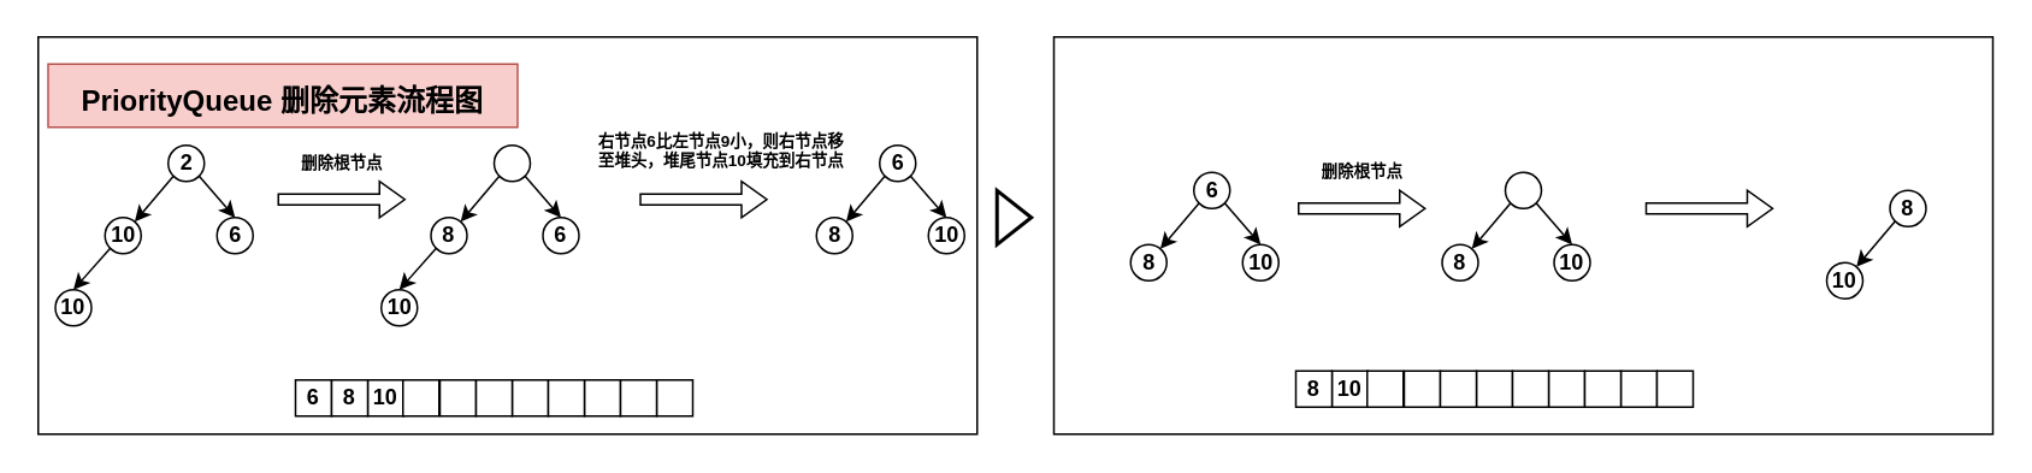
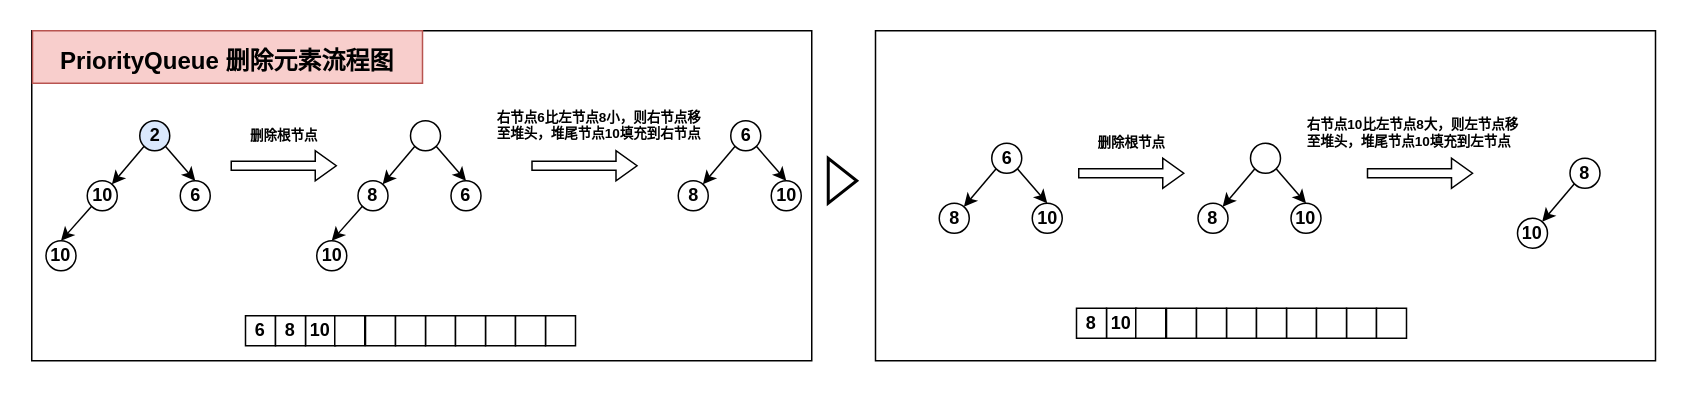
  <mxCell id="0" />
  <mxCell id="1" parent="0" />
  <mxCell id="2" value="" style="rounded=0;whiteSpace=wrap;html=1;fontStyle=1" parent="1" vertex="1"><mxGeometry x="583" y="20" width="520" height="220" as="geometry" /></mxCell>
  <mxCell id="3" value="" style="rounded=0;whiteSpace=wrap;html=1;fontStyle=1" parent="1" vertex="1"><mxGeometry x="20.5" y="20" width="520" height="220" as="geometry" /></mxCell>
- <mxCell id="4" value="&lt;font style=&quot;font-size: 16px&quot;&gt;PriorityQueue 删除元素流程图&lt;/font&gt;" style="text;html=1;strokeColor=#b85450;fillColor=#f8cecc;align=center;verticalAlign=middle;whiteSpace=wrap;rounded=0;fontStyle=1;fontSize=20;" parent="1" vertex="1"><mxGeometry x="26" y="35" width="260" height="35" as="geometry" /></mxCell>
+ <mxCell id="4" value="&lt;font style=&quot;font-size: 16px&quot;&gt;PriorityQueue 删除元素流程图&lt;/font&gt;" style="text;html=1;strokeColor=#b85450;fillColor=#f8cecc;align=center;verticalAlign=middle;whiteSpace=wrap;rounded=0;fontStyle=1;fontSize=20;" parent="1" vertex="1"><mxGeometry x="21" y="20" width="260" height="35" as="geometry" /></mxCell>
  <mxCell id="5" value="6" style="ellipse;whiteSpace=wrap;html=1;aspect=fixed;fontStyle=1" parent="1" vertex="1"><mxGeometry x="119.5" y="120" width="20" height="20" as="geometry" /></mxCell>
  <mxCell id="6" style="rounded=0;orthogonalLoop=1;jettySize=auto;html=1;exitX=0;exitY=1;exitDx=0;exitDy=0;fontStyle=1" parent="1" source="8" target="10" edge="1"><mxGeometry relative="1" as="geometry" /></mxCell>
  <mxCell id="7" style="edgeStyle=none;rounded=0;orthogonalLoop=1;jettySize=auto;html=1;exitX=1;exitY=1;exitDx=0;exitDy=0;entryX=0.5;entryY=0;entryDx=0;entryDy=0;fontStyle=1" parent="1" source="8" target="5" edge="1"><mxGeometry relative="1" as="geometry" /></mxCell>
- <mxCell id="8" value="2" style="ellipse;whiteSpace=wrap;html=1;aspect=fixed;fontStyle=1" parent="1" vertex="1"><mxGeometry x="92.5" y="80" width="20" height="20" as="geometry" /></mxCell>
+ <mxCell id="8" value="2" style="ellipse;whiteSpace=wrap;html=1;aspect=fixed;fontStyle=1;fillColor=#dae8fc;" parent="1" vertex="1"><mxGeometry x="92.5" y="80" width="20" height="20" as="geometry" /></mxCell>
  <mxCell id="9" style="edgeStyle=none;rounded=0;orthogonalLoop=1;jettySize=auto;html=1;exitX=0;exitY=1;exitDx=0;exitDy=0;entryX=0.5;entryY=0;entryDx=0;entryDy=0;fontStyle=1" parent="1" source="10" target="12" edge="1"><mxGeometry relative="1" as="geometry" /></mxCell>
  <mxCell id="10" value="10" style="ellipse;whiteSpace=wrap;html=1;aspect=fixed;fontStyle=1" parent="1" vertex="1"><mxGeometry x="57.5" y="120" width="20" height="20" as="geometry" /></mxCell>
  <mxCell id="11" value="" style="shape=singleArrow;whiteSpace=wrap;html=1;fontStyle=1" parent="1" vertex="1"><mxGeometry x="153.5" y="100" width="70" height="20" as="geometry" /></mxCell>
  <mxCell id="12" value="10" style="ellipse;whiteSpace=wrap;html=1;aspect=fixed;fontStyle=1" parent="1" vertex="1"><mxGeometry x="30" y="160" width="20" height="20" as="geometry" /></mxCell>
  <mxCell id="13" value="6" style="ellipse;whiteSpace=wrap;html=1;aspect=fixed;fontStyle=1" parent="1" vertex="1"><mxGeometry x="300" y="120" width="20" height="20" as="geometry" /></mxCell>
  <mxCell id="14" style="rounded=0;orthogonalLoop=1;jettySize=auto;html=1;exitX=0;exitY=1;exitDx=0;exitDy=0;fontStyle=1" parent="1" source="16" target="18" edge="1"><mxGeometry relative="1" as="geometry" /></mxCell>
  <mxCell id="15" style="edgeStyle=none;rounded=0;orthogonalLoop=1;jettySize=auto;html=1;exitX=1;exitY=1;exitDx=0;exitDy=0;entryX=0.5;entryY=0;entryDx=0;entryDy=0;fontStyle=1" parent="1" source="16" target="13" edge="1"><mxGeometry relative="1" as="geometry" /></mxCell>
  <mxCell id="16" value="" style="ellipse;whiteSpace=wrap;html=1;aspect=fixed;fontStyle=1" parent="1" vertex="1"><mxGeometry x="273" y="80" width="20" height="20" as="geometry" /></mxCell>
  <mxCell id="17" style="edgeStyle=none;rounded=0;orthogonalLoop=1;jettySize=auto;html=1;exitX=0;exitY=1;exitDx=0;exitDy=0;entryX=0.5;entryY=0;entryDx=0;entryDy=0;fontStyle=1" parent="1" source="18" target="19" edge="1"><mxGeometry relative="1" as="geometry" /></mxCell>
  <mxCell id="18" value="8" style="ellipse;whiteSpace=wrap;html=1;aspect=fixed;fontStyle=1" parent="1" vertex="1"><mxGeometry x="238" y="120" width="20" height="20" as="geometry" /></mxCell>
  <mxCell id="19" value="10" style="ellipse;whiteSpace=wrap;html=1;aspect=fixed;fontStyle=1" parent="1" vertex="1"><mxGeometry x="210.5" y="160" width="20" height="20" as="geometry" /></mxCell>
  <mxCell id="20" value="6" style="rounded=0;whiteSpace=wrap;html=1;fontStyle=1" parent="1" vertex="1"><mxGeometry x="163" y="210" width="20" height="20" as="geometry" /></mxCell>
  <mxCell id="21" value="10" style="rounded=0;whiteSpace=wrap;html=1;fontStyle=1" parent="1" vertex="1"><mxGeometry x="203" y="210" width="20" height="20" as="geometry" /></mxCell>
  <mxCell id="22" value="" style="rounded=0;whiteSpace=wrap;html=1;fontStyle=1" parent="1" vertex="1"><mxGeometry x="243" y="210" width="20" height="20" as="geometry" /></mxCell>
  <mxCell id="23" value="" style="rounded=0;whiteSpace=wrap;html=1;fontStyle=1" parent="1" vertex="1"><mxGeometry x="283" y="210" width="20" height="20" as="geometry" /></mxCell>
  <mxCell id="24" value="" style="rounded=0;whiteSpace=wrap;html=1;fontStyle=1" parent="1" vertex="1"><mxGeometry x="323" y="210" width="20" height="20" as="geometry" /></mxCell>
  <mxCell id="25" value="" style="rounded=0;whiteSpace=wrap;html=1;fontStyle=1" parent="1" vertex="1"><mxGeometry x="363" y="210" width="20" height="20" as="geometry" /></mxCell>
  <mxCell id="26" value="" style="rounded=0;whiteSpace=wrap;html=1;fontStyle=1" parent="1" vertex="1"><mxGeometry x="343" y="210" width="20" height="20" as="geometry" /></mxCell>
  <mxCell id="27" value="" style="rounded=0;whiteSpace=wrap;html=1;fontStyle=1" parent="1" vertex="1"><mxGeometry x="222.5" y="210" width="20" height="20" as="geometry" /></mxCell>
  <mxCell id="28" value="" style="rounded=0;whiteSpace=wrap;html=1;fontStyle=1" parent="1" vertex="1"><mxGeometry x="263" y="210" width="20" height="20" as="geometry" /></mxCell>
  <mxCell id="29" value="8" style="rounded=0;whiteSpace=wrap;html=1;fontStyle=1" parent="1" vertex="1"><mxGeometry x="183" y="210" width="20" height="20" as="geometry" /></mxCell>
  <mxCell id="30" value="" style="rounded=0;whiteSpace=wrap;html=1;fontStyle=1" parent="1" vertex="1"><mxGeometry x="303" y="210" width="20" height="20" as="geometry" /></mxCell>
  <mxCell id="31" value="删除根节点" style="text;html=1;strokeColor=none;fillColor=none;align=center;verticalAlign=middle;whiteSpace=wrap;rounded=0;fontStyle=1;fontSize=9;" parent="1" vertex="1"><mxGeometry x="149" y="80" width="80" height="20" as="geometry" /></mxCell>
  <mxCell id="32" value="10" style="ellipse;whiteSpace=wrap;html=1;aspect=fixed;fontStyle=1" parent="1" vertex="1"><mxGeometry x="513.5" y="120" width="20" height="20" as="geometry" /></mxCell>
  <mxCell id="33" style="rounded=0;orthogonalLoop=1;jettySize=auto;html=1;exitX=0;exitY=1;exitDx=0;exitDy=0;fontStyle=1" parent="1" source="35" target="36" edge="1"><mxGeometry relative="1" as="geometry" /></mxCell>
  <mxCell id="34" style="edgeStyle=none;rounded=0;orthogonalLoop=1;jettySize=auto;html=1;exitX=1;exitY=1;exitDx=0;exitDy=0;entryX=0.5;entryY=0;entryDx=0;entryDy=0;fontStyle=1" parent="1" source="35" target="32" edge="1"><mxGeometry relative="1" as="geometry" /></mxCell>
  <mxCell id="35" value="6" style="ellipse;whiteSpace=wrap;html=1;aspect=fixed;fontStyle=1" parent="1" vertex="1"><mxGeometry x="486.5" y="80" width="20" height="20" as="geometry" /></mxCell>
  <mxCell id="36" value="8" style="ellipse;whiteSpace=wrap;html=1;aspect=fixed;fontStyle=1" parent="1" vertex="1"><mxGeometry x="451.5" y="120" width="20" height="20" as="geometry" /></mxCell>
  <mxCell id="37" value="" style="shape=singleArrow;whiteSpace=wrap;html=1;fontStyle=1" parent="1" vertex="1"><mxGeometry x="354" y="100" width="70" height="20" as="geometry" /></mxCell>
- <mxCell id="38" value="右节点6比左节点9小，则右节点移&lt;br style=&quot;font-size: 9px;&quot;&gt;至堆头，堆尾节点10填充到右节点" style="text;html=1;resizable=0;points=[];autosize=1;align=left;verticalAlign=top;spacingTop=-4;fontStyle=1;fontSize=9;" parent="1" vertex="1"><mxGeometry x="328.5" y="70" width="200" height="30" as="geometry" /></mxCell>
+ <mxCell id="38" value="右节点6比左节点8小，则右节点移&lt;br style=&quot;font-size: 9px;&quot;&gt;至堆头，堆尾节点10填充到右节点" style="text;html=1;resizable=0;points=[];autosize=1;align=left;verticalAlign=top;spacingTop=-4;fontStyle=1;fontSize=9;" parent="1" vertex="1"><mxGeometry x="328.5" y="70" width="200" height="30" as="geometry" /></mxCell>
  <mxCell id="39" value="10" style="ellipse;whiteSpace=wrap;html=1;aspect=fixed;fontStyle=1" parent="1" vertex="1"><mxGeometry x="860" y="135" width="20" height="20" as="geometry" /></mxCell>
  <mxCell id="40" style="rounded=0;orthogonalLoop=1;jettySize=auto;html=1;exitX=0;exitY=1;exitDx=0;exitDy=0;fontStyle=1" parent="1" source="42" target="43" edge="1"><mxGeometry relative="1" as="geometry" /></mxCell>
  <mxCell id="41" style="edgeStyle=none;rounded=0;orthogonalLoop=1;jettySize=auto;html=1;exitX=1;exitY=1;exitDx=0;exitDy=0;entryX=0.5;entryY=0;entryDx=0;entryDy=0;fontStyle=1" parent="1" source="42" target="39" edge="1"><mxGeometry relative="1" as="geometry" /></mxCell>
  <mxCell id="42" value="" style="ellipse;whiteSpace=wrap;html=1;aspect=fixed;fontStyle=1" parent="1" vertex="1"><mxGeometry x="833" y="95" width="20" height="20" as="geometry" /></mxCell>
  <mxCell id="43" value="8" style="ellipse;whiteSpace=wrap;html=1;aspect=fixed;fontStyle=1" parent="1" vertex="1"><mxGeometry x="798" y="135" width="20" height="20" as="geometry" /></mxCell>
  <mxCell id="44" value="10" style="rounded=0;whiteSpace=wrap;html=1;fontStyle=1" parent="1" vertex="1"><mxGeometry x="737" y="205" width="20" height="20" as="geometry" /></mxCell>
  <mxCell id="45" value="" style="rounded=0;whiteSpace=wrap;html=1;fontStyle=1" parent="1" vertex="1"><mxGeometry x="777" y="205" width="20" height="20" as="geometry" /></mxCell>
  <mxCell id="46" value="" style="rounded=0;whiteSpace=wrap;html=1;fontStyle=1" parent="1" vertex="1"><mxGeometry x="817" y="205" width="20" height="20" as="geometry" /></mxCell>
  <mxCell id="47" value="" style="rounded=0;whiteSpace=wrap;html=1;fontStyle=1" parent="1" vertex="1"><mxGeometry x="857" y="205" width="20" height="20" as="geometry" /></mxCell>
  <mxCell id="48" value="" style="rounded=0;whiteSpace=wrap;html=1;fontStyle=1" parent="1" vertex="1"><mxGeometry x="897" y="205" width="20" height="20" as="geometry" /></mxCell>
  <mxCell id="49" value="" style="rounded=0;whiteSpace=wrap;html=1;fontStyle=1" parent="1" vertex="1"><mxGeometry x="877" y="205" width="20" height="20" as="geometry" /></mxCell>
  <mxCell id="50" value="" style="rounded=0;whiteSpace=wrap;html=1;fontStyle=1" parent="1" vertex="1"><mxGeometry x="756.5" y="205" width="20" height="20" as="geometry" /></mxCell>
  <mxCell id="51" value="" style="rounded=0;whiteSpace=wrap;html=1;fontStyle=1" parent="1" vertex="1"><mxGeometry x="797" y="205" width="20" height="20" as="geometry" /></mxCell>
  <mxCell id="52" value="8" style="rounded=0;whiteSpace=wrap;html=1;fontStyle=1" parent="1" vertex="1"><mxGeometry x="717" y="205" width="20" height="20" as="geometry" /></mxCell>
  <mxCell id="53" value="" style="rounded=0;whiteSpace=wrap;html=1;fontStyle=1" parent="1" vertex="1"><mxGeometry x="837" y="205" width="20" height="20" as="geometry" /></mxCell>
  <mxCell id="54" style="rounded=0;orthogonalLoop=1;jettySize=auto;html=1;exitX=0;exitY=1;exitDx=0;exitDy=0;fontStyle=1" parent="1" source="55" target="56" edge="1"><mxGeometry relative="1" as="geometry" /></mxCell>
  <mxCell id="55" value="8" style="ellipse;whiteSpace=wrap;html=1;aspect=fixed;fontStyle=1" parent="1" vertex="1"><mxGeometry x="1046" y="105" width="20" height="20" as="geometry" /></mxCell>
  <mxCell id="56" value="10" style="ellipse;whiteSpace=wrap;html=1;aspect=fixed;fontStyle=1" parent="1" vertex="1"><mxGeometry x="1011" y="145" width="20" height="20" as="geometry" /></mxCell>
  <mxCell id="57" value="" style="shape=singleArrow;whiteSpace=wrap;html=1;fontStyle=1" parent="1" vertex="1"><mxGeometry x="911" y="105" width="70" height="20" as="geometry" /></mxCell>
  <mxCell id="58" value="10" style="ellipse;whiteSpace=wrap;html=1;aspect=fixed;fontStyle=1" parent="1" vertex="1"><mxGeometry x="687.5" y="135" width="20" height="20" as="geometry" /></mxCell>
  <mxCell id="59" style="rounded=0;orthogonalLoop=1;jettySize=auto;html=1;exitX=0;exitY=1;exitDx=0;exitDy=0;fontStyle=1" parent="1" source="61" target="62" edge="1"><mxGeometry relative="1" as="geometry" /></mxCell>
  <mxCell id="60" style="edgeStyle=none;rounded=0;orthogonalLoop=1;jettySize=auto;html=1;exitX=1;exitY=1;exitDx=0;exitDy=0;entryX=0.5;entryY=0;entryDx=0;entryDy=0;fontStyle=1" parent="1" source="61" target="58" edge="1"><mxGeometry relative="1" as="geometry" /></mxCell>
  <mxCell id="61" value="6" style="ellipse;whiteSpace=wrap;html=1;aspect=fixed;fontStyle=1" parent="1" vertex="1"><mxGeometry x="660.5" y="95" width="20" height="20" as="geometry" /></mxCell>
  <mxCell id="62" value="8" style="ellipse;whiteSpace=wrap;html=1;aspect=fixed;fontStyle=1" parent="1" vertex="1"><mxGeometry x="625.5" y="135" width="20" height="20" as="geometry" /></mxCell>
  <mxCell id="63" value="" style="shape=singleArrow;whiteSpace=wrap;html=1;fontStyle=1" parent="1" vertex="1"><mxGeometry x="718.5" y="105" width="70" height="20" as="geometry" /></mxCell>
  <mxCell id="64" value="" style="rounded=0;whiteSpace=wrap;html=1;fontStyle=1" parent="1" vertex="1"><mxGeometry x="917" y="205" width="20" height="20" as="geometry" /></mxCell>
  <mxCell id="65" value="删除根节点" style="text;html=1;strokeColor=none;fillColor=none;align=center;verticalAlign=middle;whiteSpace=wrap;rounded=0;fontStyle=1;fontSize=9;" parent="1" vertex="1"><mxGeometry x="713.5" y="85" width="80" height="20" as="geometry" /></mxCell>
+ <mxCell id="66" value="右节点10比左节点8大，则左节点移&lt;br style=&quot;font-size: 9px;&quot;&gt;至堆头，堆尾节点10填充到左节点" style="text;html=1;resizable=0;points=[];autosize=1;align=left;verticalAlign=top;spacingTop=-4;fontStyle=1;fontSize=9;" parent="1" vertex="1"><mxGeometry x="868.5" y="75" width="200" height="30" as="geometry" /></mxCell>
  <mxCell id="67" value="" style="verticalLabelPosition=bottom;verticalAlign=top;html=1;strokeWidth=2;shape=mxgraph.arrows2.arrow;dy=0.6;dx=40;notch=0;fontSize=9;fontStyle=1" parent="1" vertex="1"><mxGeometry x="551.5" y="105" width="19" height="30" as="geometry" /></mxCell>
